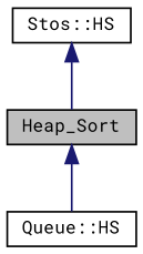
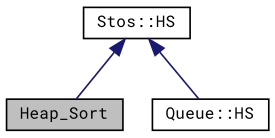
  digraph {
    fontname="Roboto Mono"
    rankdir=TB
    node [color=black fillcolor=white fontname="Roboto Mono" fontsize=10 shape=record style=filled]
    edge [color=midnightblue dir=back fontname="Roboto Mono" fontsize=10 labelfontname=Helvetica labelfontsize=10 style=solid]
    n1 [fillcolor=grey75 fontcolor=black height=0.2 label=Heap_Sort width=0.4]
    n2 [height=0.2 label="Queue::HS" width=0.4]
    n3 [height=0.2 label="Stos::HS" width=0.4]
-   n1 -> n2
+   n3 -> n2
    n3 -> n1
  }
